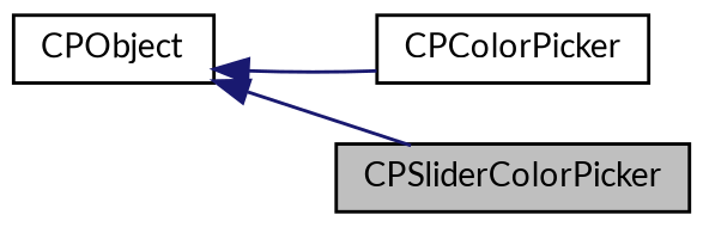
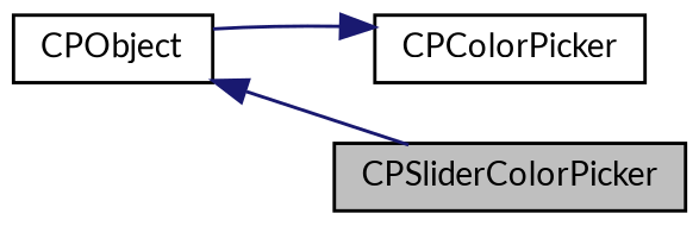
  digraph {
    fontname=Lato
    rankdir=LR
    node [color=black fillcolor=white fontname=Lato fontsize=10 shape=record style=filled]
    edge [color=midnightblue dir=back fontname=Lato fontsize=10 labelfontname=Helvetica labelfontsize=10 style=solid]
    n1 [fillcolor=grey75 fontcolor=black height=0.2 label=CPSliderColorPicker width=0.4]
    n2 [height=0.2 label=CPColorPicker width=0.4]
    n3 [height=0.2 label=CPObject width=0.4]
    n3 -> n1
-   n3 -> n2
+   n2 -> n3
  }
